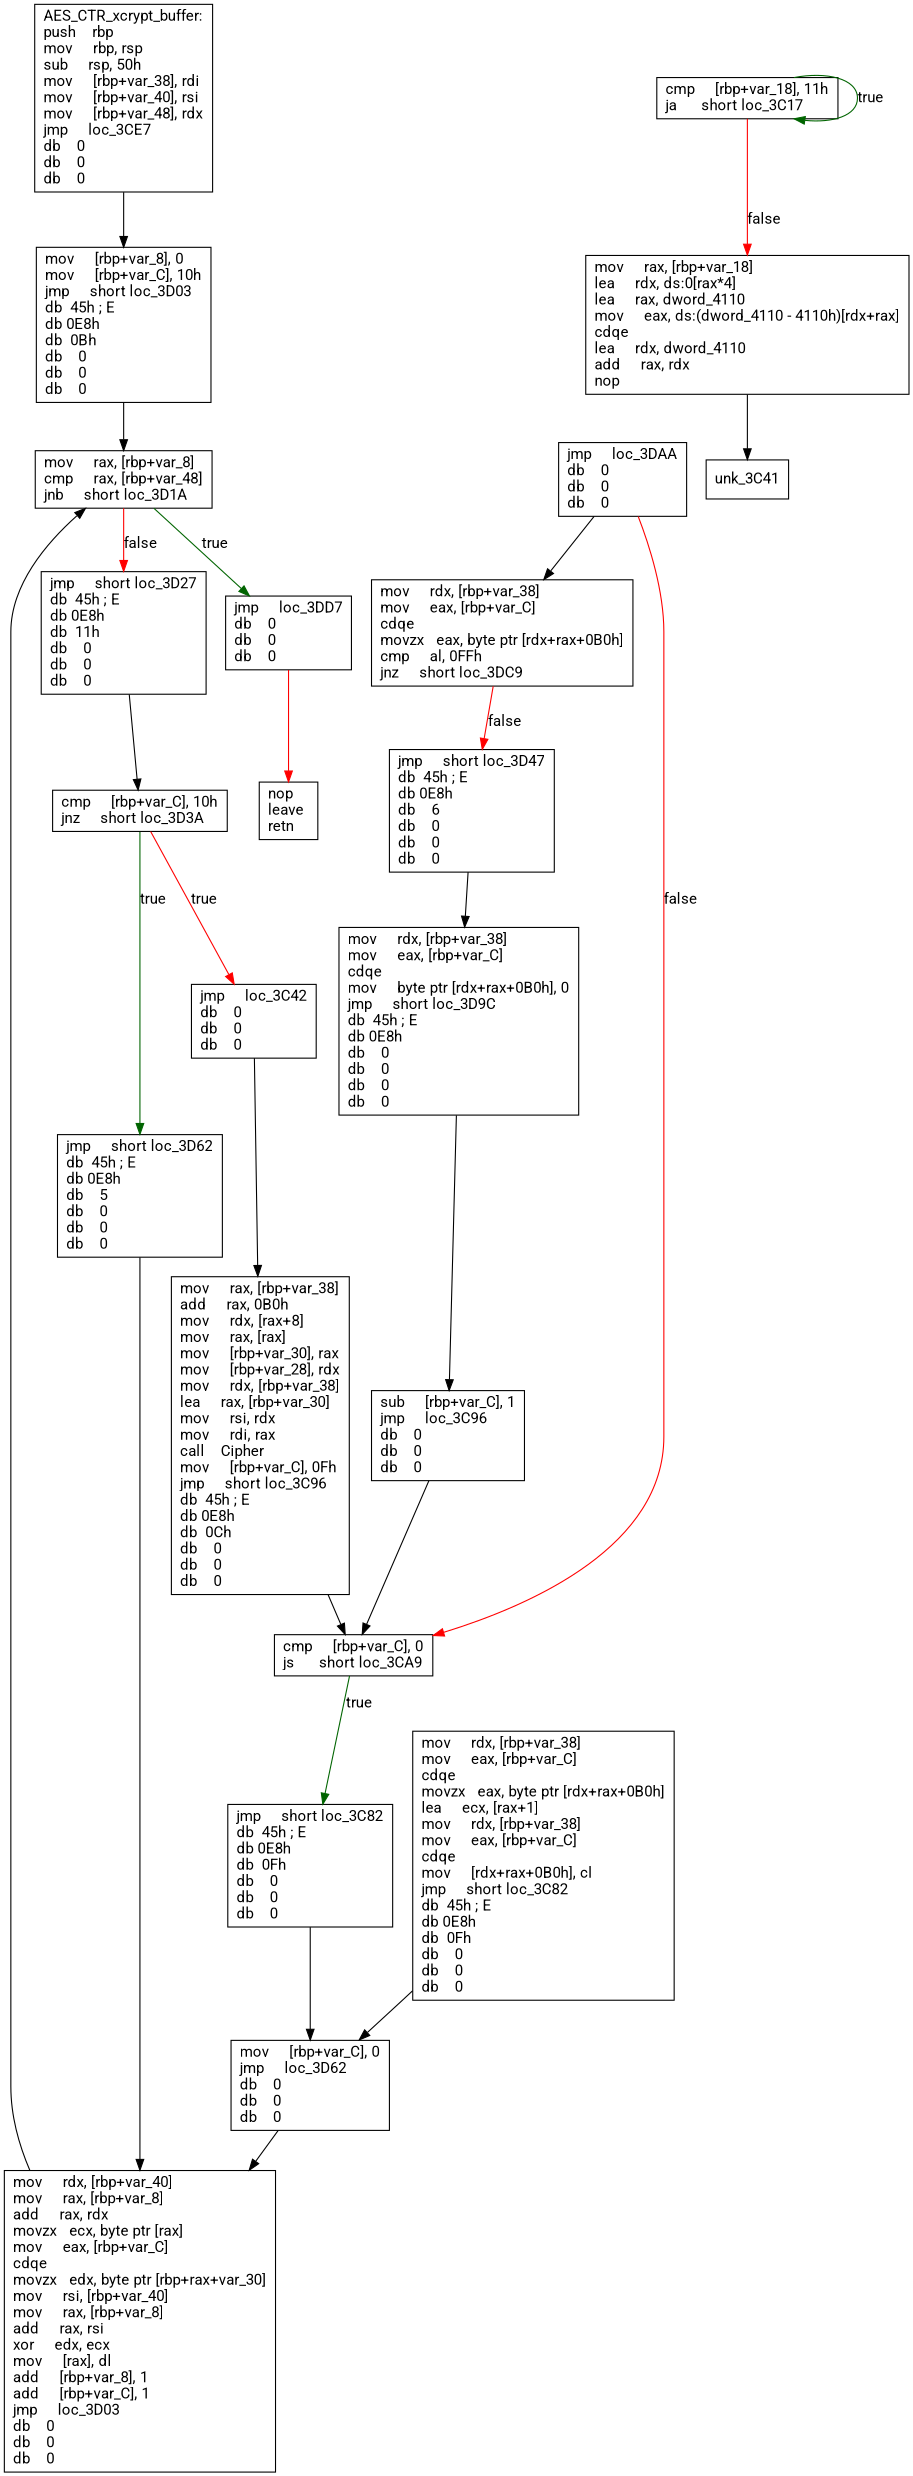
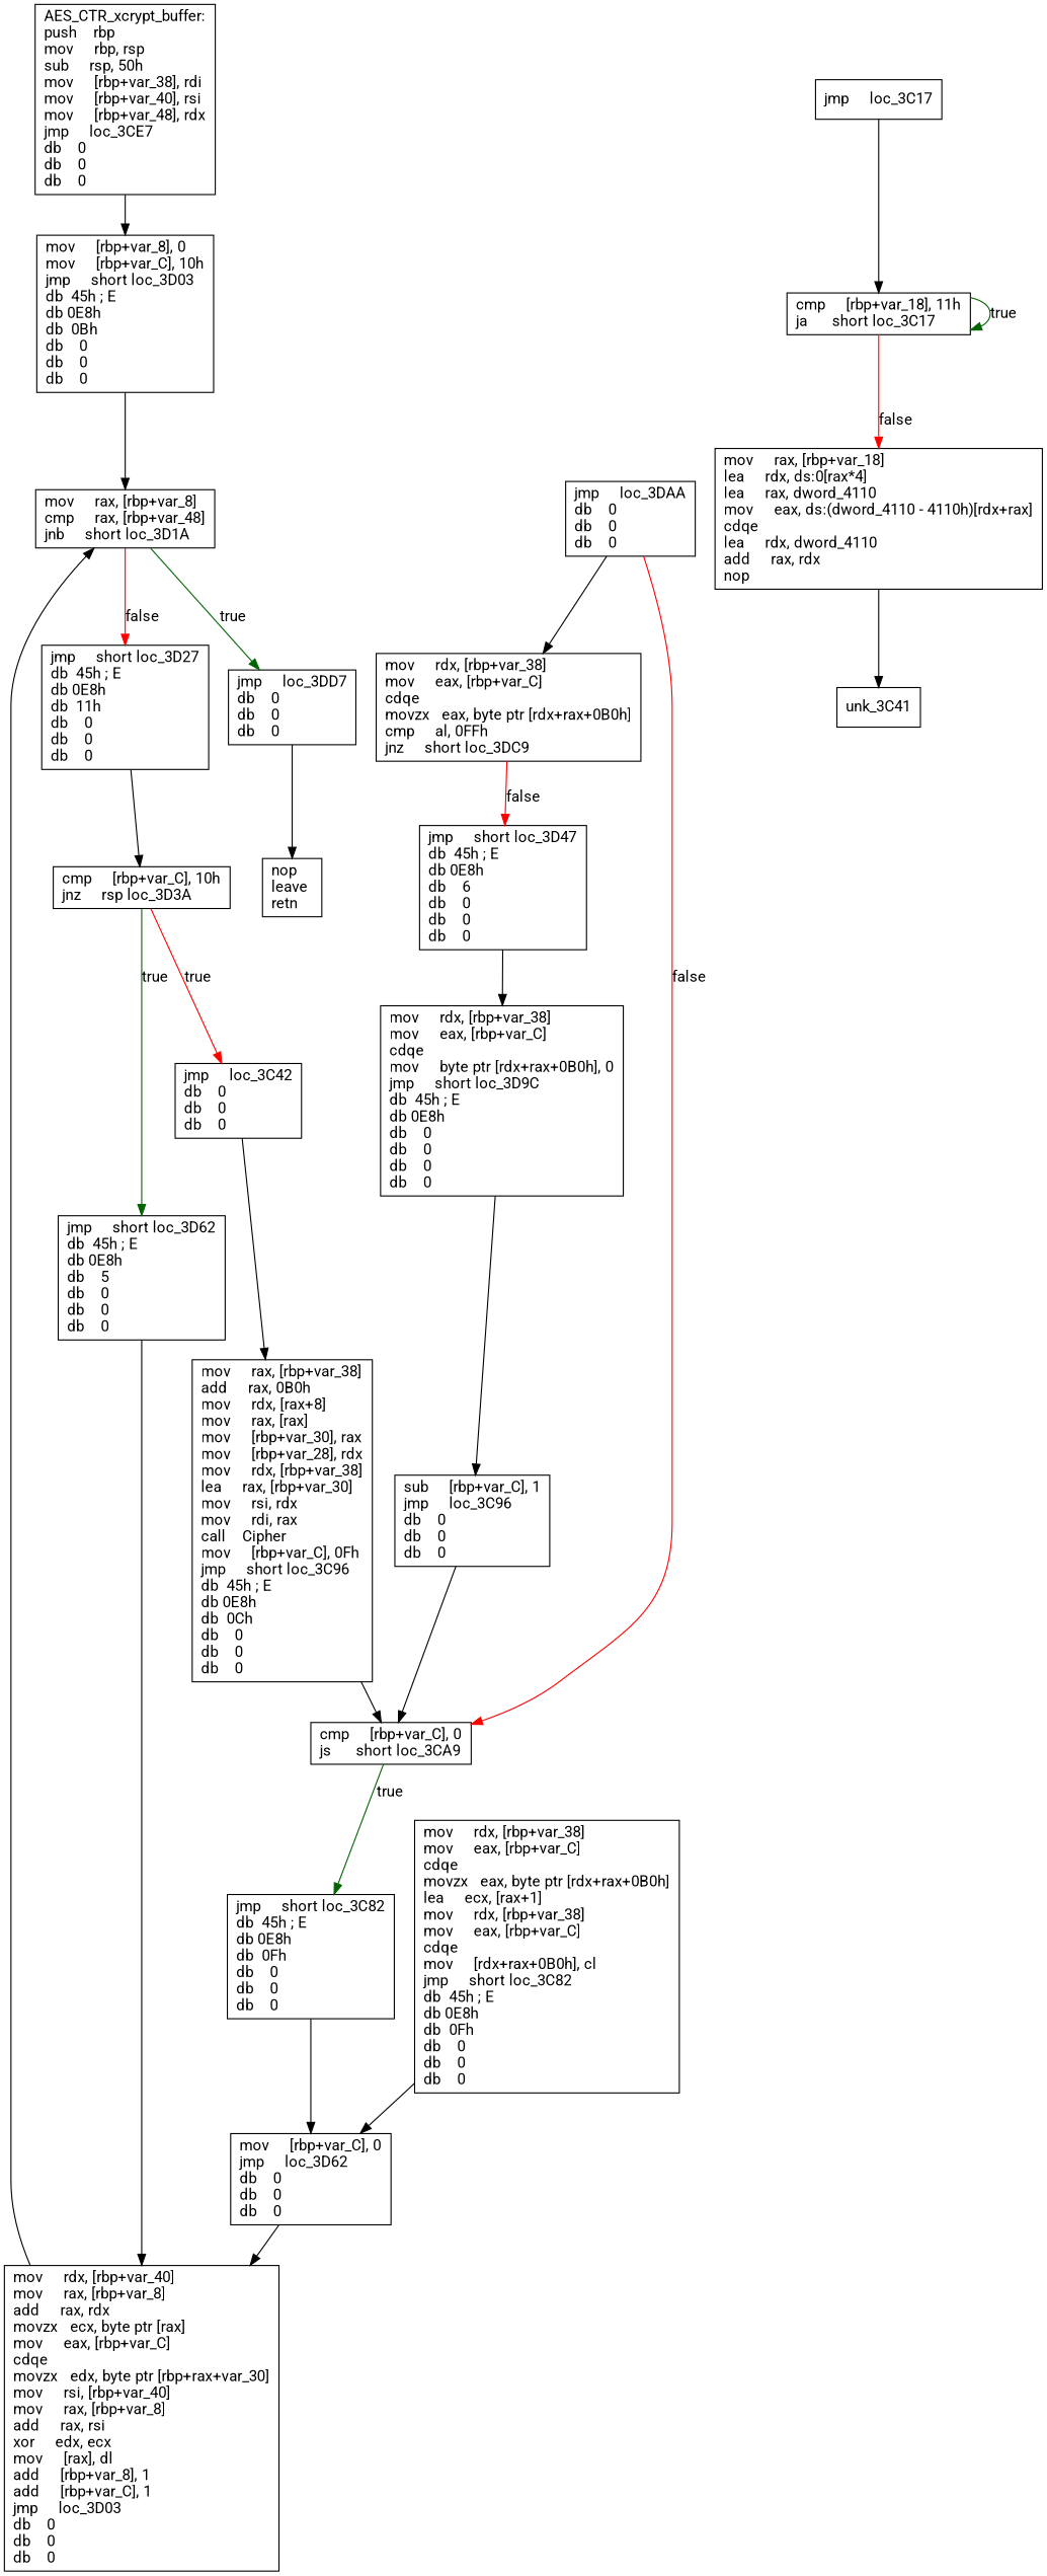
  digraph {
    fontname=Roboto
    node [fontname=Roboto shape=box]
    edge [fontname=Roboto]
    n1 [label="AES_CTR_xcrypt_buffer:\lpush    rbp\lmov     rbp, rsp\lsub     rsp, 50h\lmov     [rbp+var_38], rdi\lmov     [rbp+var_40], rsi\lmov     [rbp+var_48], rdx\ljmp     loc_3CE7\ldb    0\ldb    0\ldb    0\l"]
    n2 [label="mov     [rbp+var_8], 0\lmov     [rbp+var_C], 10h\ljmp     short loc_3D03\ldb  45h ; E\ldb 0E8h\ldb  0Bh\ldb    0\ldb    0\ldb    0\l"]
    n3 [label="mov     rax, [rbp+var_8]\lcmp     rax, [rbp+var_48]\ljnb     short loc_3D1A\l"]
    n4 [label="cmp     [rbp+var_18], 11h\lja      short loc_3C17\l"]
    n5 [label="mov     rax, [rbp+var_18]\llea     rdx, ds:0[rax*4]\llea     rax, dword_4110\lmov     eax, ds:(dword_4110 - 4110h)[rdx+rax]\lcdqe\llea     rdx, dword_4110\ladd     rax, rdx\lnop\l"]
    n6 [label="unk_3C41\l"]
    n7 [label="mov     rax, [rbp+var_38]\ladd     rax, 0B0h\lmov     rdx, [rax+8]\lmov     rax, [rax]\lmov     [rbp+var_30], rax\lmov     [rbp+var_28], rdx\lmov     rdx, [rbp+var_38]\llea     rax, [rbp+var_30]\lmov     rsi, rdx\lmov     rdi, rax\lcall    Cipher\lmov     [rbp+var_C], 0Fh\ljmp     short loc_3C96\ldb  45h ; E\ldb 0E8h\ldb  0Ch\ldb    0\ldb    0\ldb    0\l"]
    n8 [label="cmp     [rbp+var_C], 0\ljs      short loc_3CA9\l"]
    n9 [label="jmp     short loc_3C82\ldb  45h ; E\ldb 0E8h\ldb  0Fh\ldb    0\ldb    0\ldb    0\l"]
    n10 [label="mov     [rbp+var_C], 0\ljmp     loc_3D62\ldb    0\ldb    0\ldb    0\l"]
    n11 [label="mov     rdx, [rbp+var_40]\lmov     rax, [rbp+var_8]\ladd     rax, rdx\lmovzx   ecx, byte ptr [rax]\lmov     eax, [rbp+var_C]\lcdqe\lmovzx   edx, byte ptr [rbp+rax+var_30]\lmov     rsi, [rbp+var_40]\lmov     rax, [rbp+var_8]\ladd     rax, rsi\lxor     edx, ecx\lmov     [rax], dl\ladd     [rbp+var_8], 1\ladd     [rbp+var_C], 1\ljmp     loc_3D03\ldb    0\ldb    0\ldb    0\l"]
    n12 [label="jmp     loc_3DAA\ldb    0\ldb    0\ldb    0\l"]
    n13 [label="mov     rdx, [rbp+var_38]\lmov     eax, [rbp+var_C]\lcdqe\lmovzx   eax, byte ptr [rdx+rax+0B0h]\lcmp     al, 0FFh\ljnz     short loc_3DC9\l"]
    n14 [label="jmp     short loc_3D47\ldb  45h ; E\ldb 0E8h\ldb    6\ldb    0\ldb    0\ldb    0\l"]
    n15 [label="mov     rdx, [rbp+var_38]\lmov     eax, [rbp+var_C]\lcdqe\lmovzx   eax, byte ptr [rdx+rax+0B0h]\llea     ecx, [rax+1]\lmov     rdx, [rbp+var_38]\lmov     eax, [rbp+var_C]\lcdqe\lmov     [rdx+rax+0B0h], cl\ljmp     short loc_3C82\ldb  45h ; E\ldb 0E8h\ldb  0Fh\ldb    0\ldb    0\ldb    0\l"]
    n16 [label="jmp     short loc_3D27\ldb  45h ; E\ldb 0E8h\ldb  11h\ldb    0\ldb    0\ldb    0\l"]
    n17 [label="jmp     loc_3DD7\ldb    0\ldb    0\ldb    0\l"]
-   n18 [label="cmp     [rbp+var_C], 10h\ljnz     short loc_3D3A\l"]
+   n18 [label="cmp     [rbp+var_C], 10h\ljnz     rsp loc_3D3A\l"]
    n19 [label="nop\lleave\lretn\l"]
    n20 [label="jmp     loc_3C42\ldb    0\ldb    0\ldb    0\l"]
    n21 [label="jmp     short loc_3D62\ldb  45h ; E\ldb 0E8h\ldb    5\ldb    0\ldb    0\ldb    0\l"]
    n22 [label="mov     rdx, [rbp+var_38]\lmov     eax, [rbp+var_C]\lcdqe\lmov     byte ptr [rdx+rax+0B0h], 0\ljmp     short loc_3D9C\ldb  45h ; E\ldb 0E8h\ldb    0\ldb    0\ldb    0\ldb    0\l"]
    n23 [label="sub     [rbp+var_C], 1\ljmp     loc_3C96\ldb    0\ldb    0\ldb    0\l"]
+   n24 [label="jmp     loc_3C17\l"]
    n1 -> n2
    n2 -> n3
    n3 -> n16 [color=red label=false]
    n3 -> n17 [color=darkgreen label=true]
    n4 -> n4 [color=darkgreen label=true]
    n4 -> n5 [color=red label=false]
    n5 -> n6
    n7 -> n8
    n8 -> n9 [color=darkgreen label=true]
    n9 -> n10
    n10 -> n11
    n11 -> n3
    n12 -> n8 [color=red label=false]
    n12 -> n13
    n13 -> n14 [color=red label=false]
    n14 -> n22
    n15 -> n10
    n16 -> n18
-   n17 -> n19 [color=red]
+   n17 -> n19
    n18 -> n20 [color=red label=true]
    n18 -> n21 [color=darkgreen label=true]
    n20 -> n7
    n21 -> n11
    n22 -> n23
    n23 -> n8
+   n24 -> n4
  }
